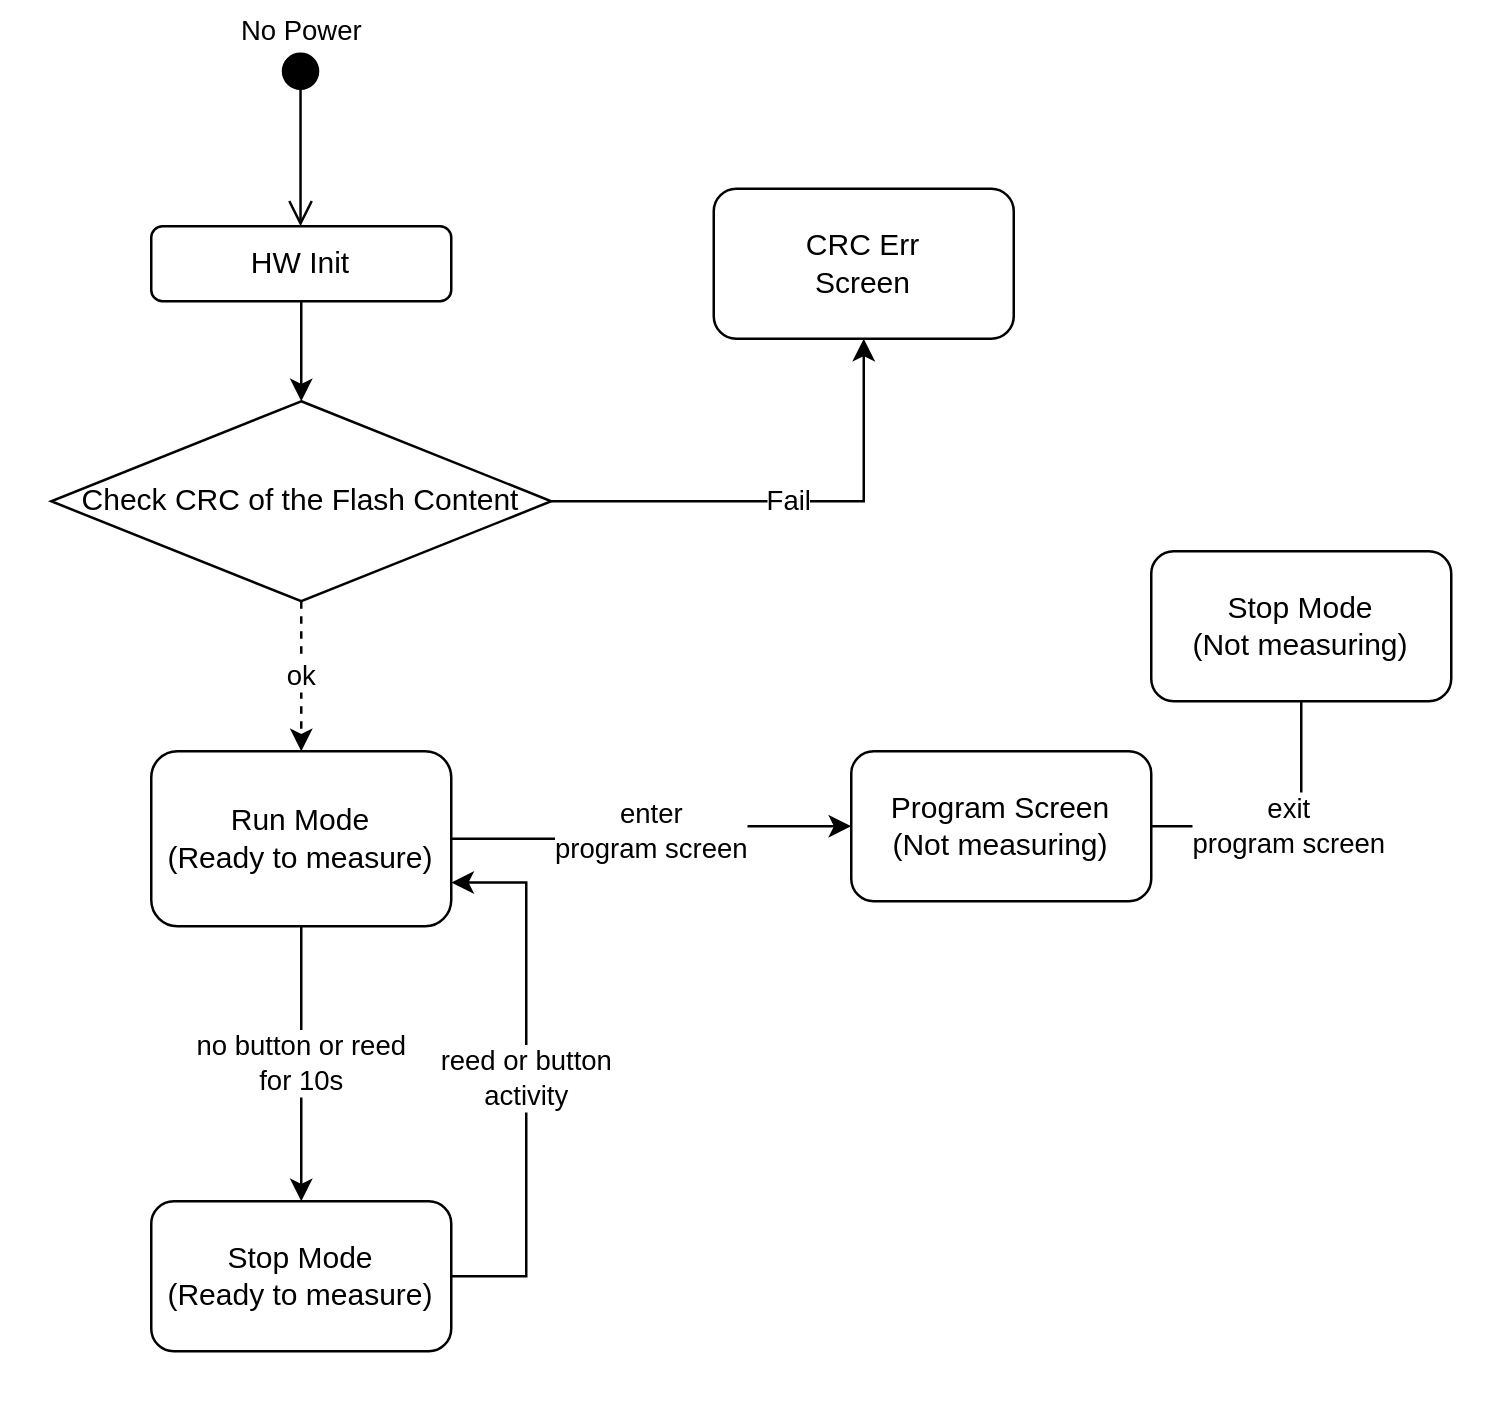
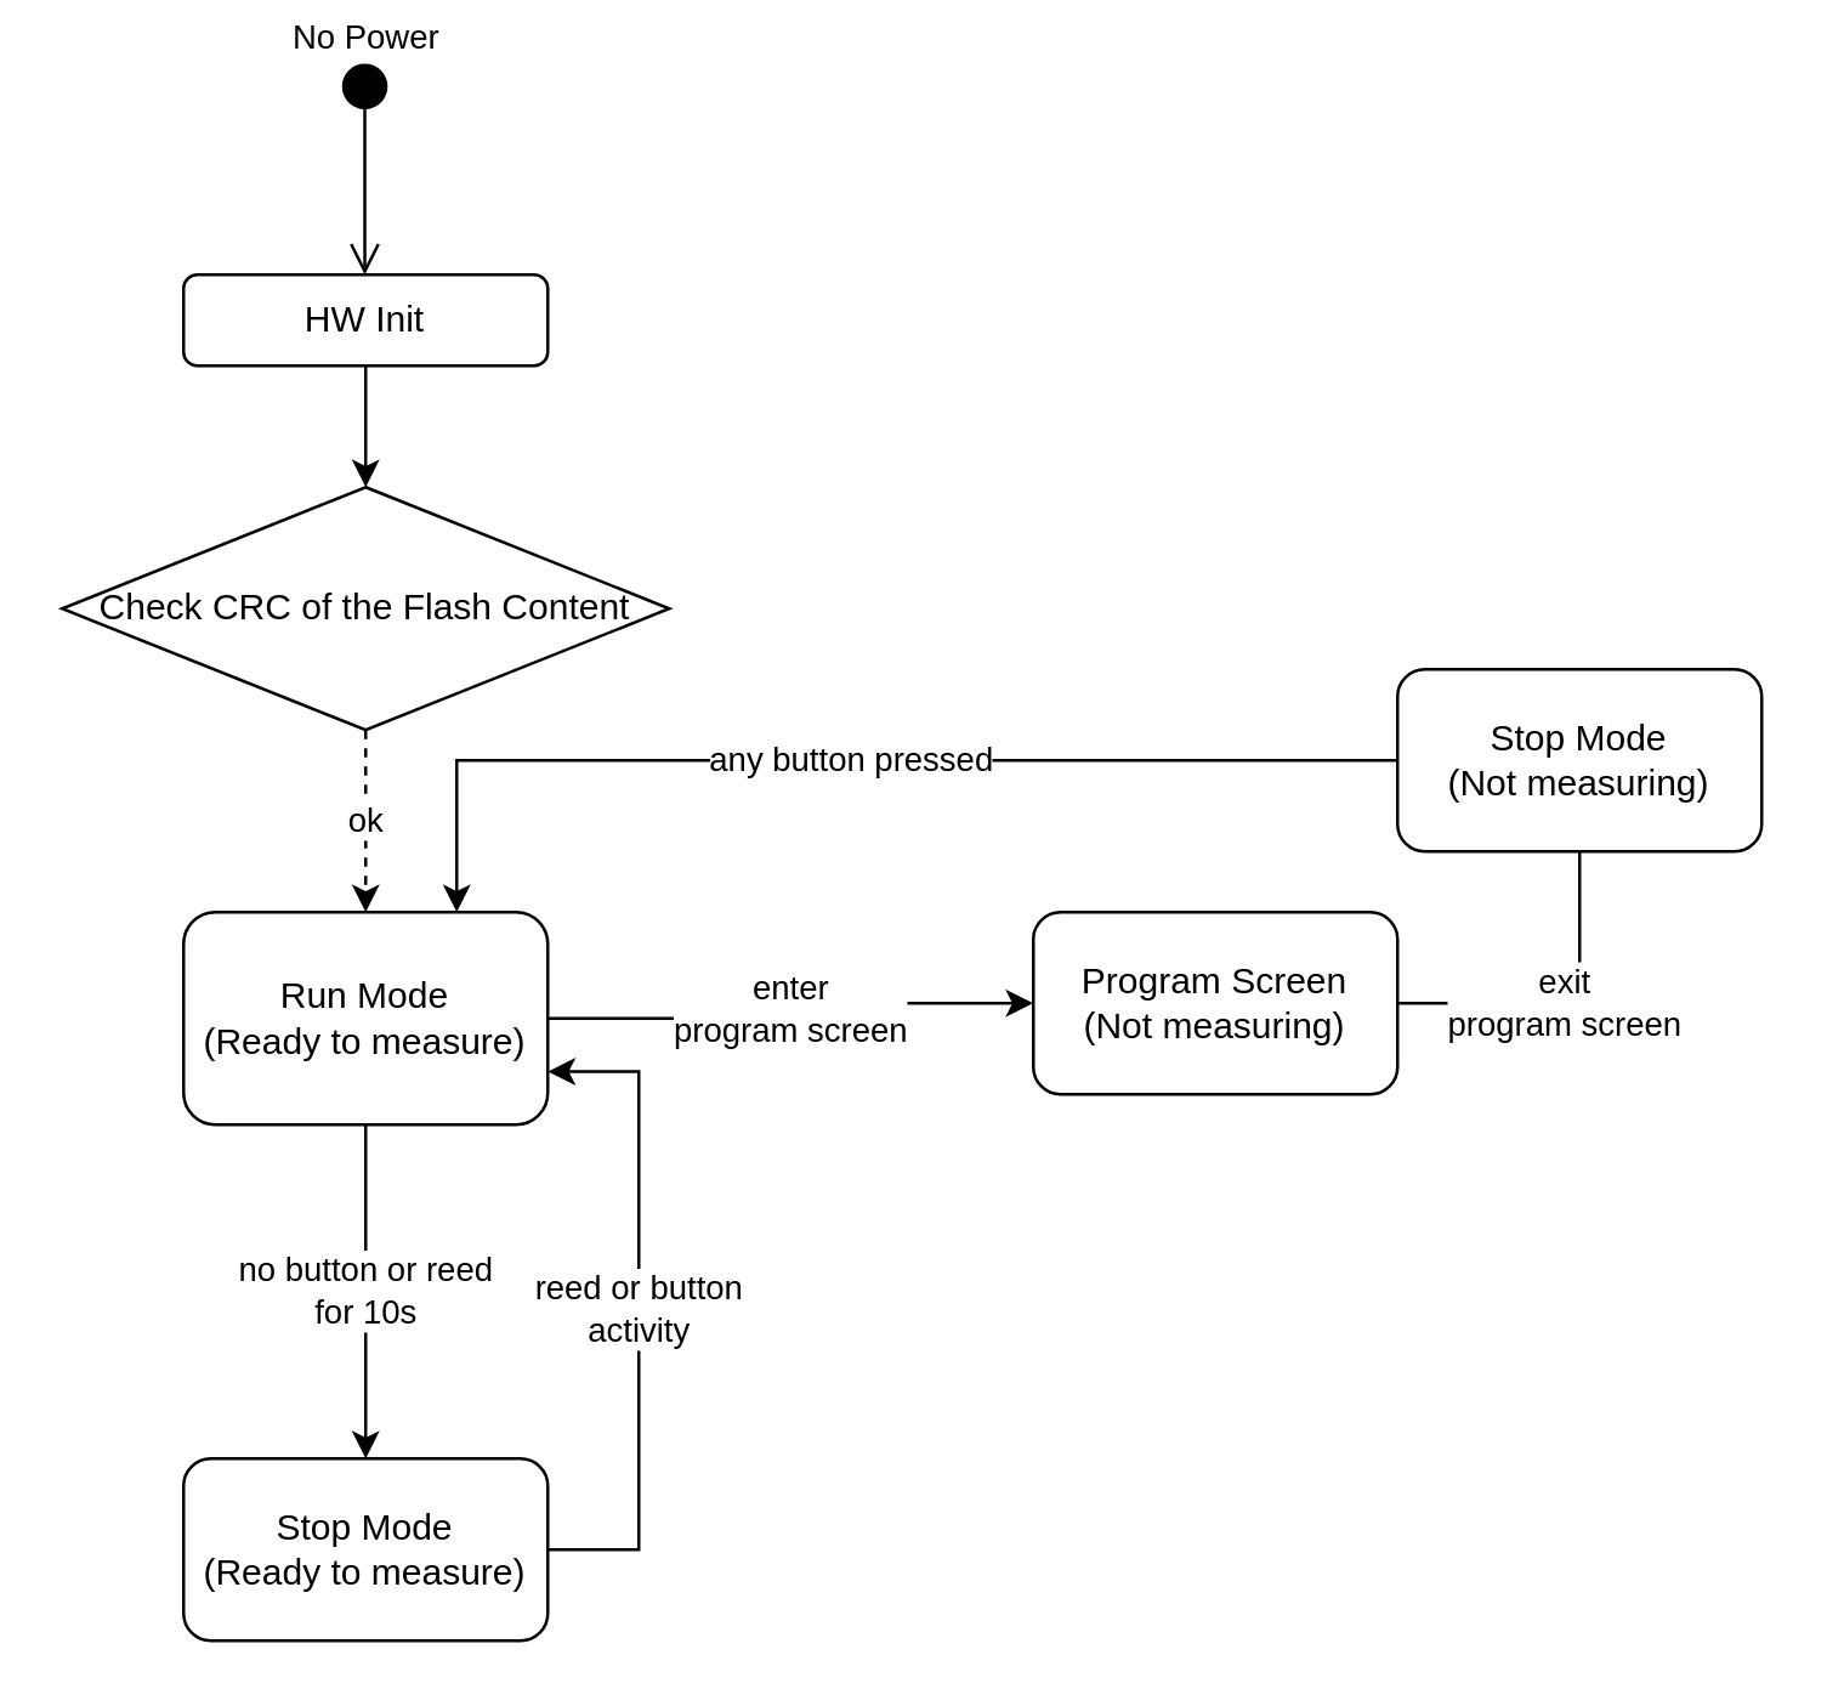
  <mxCell id="0" />
  <mxCell id="1" parent="0" />
  <mxCell id="2" style="edgeStyle=orthogonalEdgeStyle;rounded=0;orthogonalLoop=1;jettySize=auto;html=1;entryX=0.5;entryY=0;entryDx=0;entryDy=0;" parent="1" source="3" target="6" edge="1"><mxGeometry relative="1" as="geometry" /></mxCell>
  <mxCell id="3" value="HW Init" style="rounded=1;whiteSpace=wrap;html=1;" parent="1" vertex="1"><mxGeometry x="60" y="90" width="120" height="30" as="geometry" /></mxCell>
  <mxCell id="4" value="ok" style="edgeStyle=orthogonalEdgeStyle;rounded=0;orthogonalLoop=1;jettySize=auto;html=1;exitX=0.5;exitY=1;exitDx=0;exitDy=0;entryX=0.5;entryY=0;entryDx=0;entryDy=0;dashed=1;" parent="1" source="6" target="14" edge="1"><mxGeometry relative="1" as="geometry"><mxPoint x="120" y="360" as="targetPoint" /></mxGeometry></mxCell>
- <mxCell id="5" value="Fail" style="edgeStyle=orthogonalEdgeStyle;rounded=0;orthogonalLoop=1;jettySize=auto;html=1;exitX=1;exitY=0.5;exitDx=0;exitDy=0;entryX=0.5;entryY=1;entryDx=0;entryDy=0;" parent="1" source="6" target="9" edge="1"><mxGeometry relative="1" as="geometry" /></mxCell>
  <mxCell id="6" value="Check CRC of the Flash Content" style="rhombus;whiteSpace=wrap;html=1;" parent="1" vertex="1"><mxGeometry x="20" y="160" width="200" height="80" as="geometry" /></mxCell>
  <mxCell id="7" value="" style="html=1;verticalAlign=bottom;startArrow=circle;startFill=1;endArrow=open;startSize=6;endSize=8;rounded=0;" parent="1" edge="1"><mxGeometry width="80" relative="1" as="geometry"><mxPoint x="119.71" y="20" as="sourcePoint" /><mxPoint x="119.71" y="90" as="targetPoint" /></mxGeometry></mxCell>
  <mxCell id="8" value="No Power" style="edgeLabel;html=1;align=center;verticalAlign=middle;resizable=0;points=[];" parent="7" vertex="1" connectable="0"><mxGeometry x="-0.841" y="-2" relative="1" as="geometry"><mxPoint x="2" y="-15" as="offset" /></mxGeometry></mxCell>
- <mxCell id="9" value="CRC Err&lt;br&gt;Screen" style="rounded=1;whiteSpace=wrap;html=1;" parent="1" vertex="1"><mxGeometry x="285" y="75" width="120" height="60" as="geometry" /></mxCell>
+ <mxCell id="10" value="any button pressed" style="edgeStyle=orthogonalEdgeStyle;rounded=0;orthogonalLoop=1;jettySize=auto;html=1;exitX=0;exitY=0.5;exitDx=0;exitDy=0;entryX=0.75;entryY=0;entryDx=0;entryDy=0;" parent="1" source="11" target="14" edge="1"><mxGeometry relative="1" as="geometry"><mxPoint x="180" y="280" as="targetPoint" /></mxGeometry></mxCell>
  <mxCell id="11" value="Stop Mode&lt;br&gt;(Not measuring)" style="rounded=1;whiteSpace=wrap;html=1;" parent="1" vertex="1"><mxGeometry x="460" y="220" width="120" height="60" as="geometry" /></mxCell>
  <mxCell id="12" value="no button or reed&lt;br&gt;for 10s" style="edgeStyle=orthogonalEdgeStyle;rounded=0;orthogonalLoop=1;jettySize=auto;html=1;exitX=0.5;exitY=1;exitDx=0;exitDy=0;entryX=0.5;entryY=0;entryDx=0;entryDy=0;" parent="1" source="14" target="16" edge="1"><mxGeometry relative="1" as="geometry" /></mxCell>
  <mxCell id="13" value="enter&lt;br&gt;program screen" style="edgeStyle=orthogonalEdgeStyle;rounded=0;orthogonalLoop=1;jettySize=auto;html=1;exitX=1;exitY=0.5;exitDx=0;exitDy=0;entryX=0;entryY=0.5;entryDx=0;entryDy=0;" parent="1" source="14" target="18" edge="1"><mxGeometry relative="1" as="geometry" /></mxCell>
  <mxCell id="14" value="Run Mode&lt;br&gt;(Ready to measure)" style="rounded=1;whiteSpace=wrap;html=1;" parent="1" vertex="1"><mxGeometry x="60" y="300" width="120" height="70" as="geometry" /></mxCell>
  <mxCell id="15" value="reed or button&lt;br&gt;activity" style="edgeStyle=orthogonalEdgeStyle;rounded=0;orthogonalLoop=1;jettySize=auto;html=1;exitX=1;exitY=0.5;exitDx=0;exitDy=0;entryX=1;entryY=0.75;entryDx=0;entryDy=0;" parent="1" source="16" target="14" edge="1"><mxGeometry relative="1" as="geometry"><Array as="points"><mxPoint x="210" y="510" /><mxPoint x="210" y="353" /></Array></mxGeometry></mxCell>
  <mxCell id="16" value="Stop Mode&lt;br&gt;(Ready to measure)" style="rounded=1;whiteSpace=wrap;html=1;" parent="1" vertex="1"><mxGeometry x="60" y="480" width="120" height="60" as="geometry" /></mxCell>
  <mxCell id="17" value="exit&lt;br&gt;program screen" style="edgeStyle=orthogonalEdgeStyle;rounded=0;orthogonalLoop=1;jettySize=auto;html=1;exitX=1;exitY=0.5;exitDx=0;exitDy=0;entryX=0.5;entryY=1;entryDx=0;entryDy=0;endArrow=none;" parent="1" source="18" target="11" edge="1"><mxGeometry relative="1" as="geometry" /></mxCell>
  <mxCell id="18" value="Program Screen&lt;br&gt;(Not measuring)" style="rounded=1;whiteSpace=wrap;html=1;" parent="1" vertex="1"><mxGeometry x="340" y="300" width="120" height="60" as="geometry" /></mxCell>
